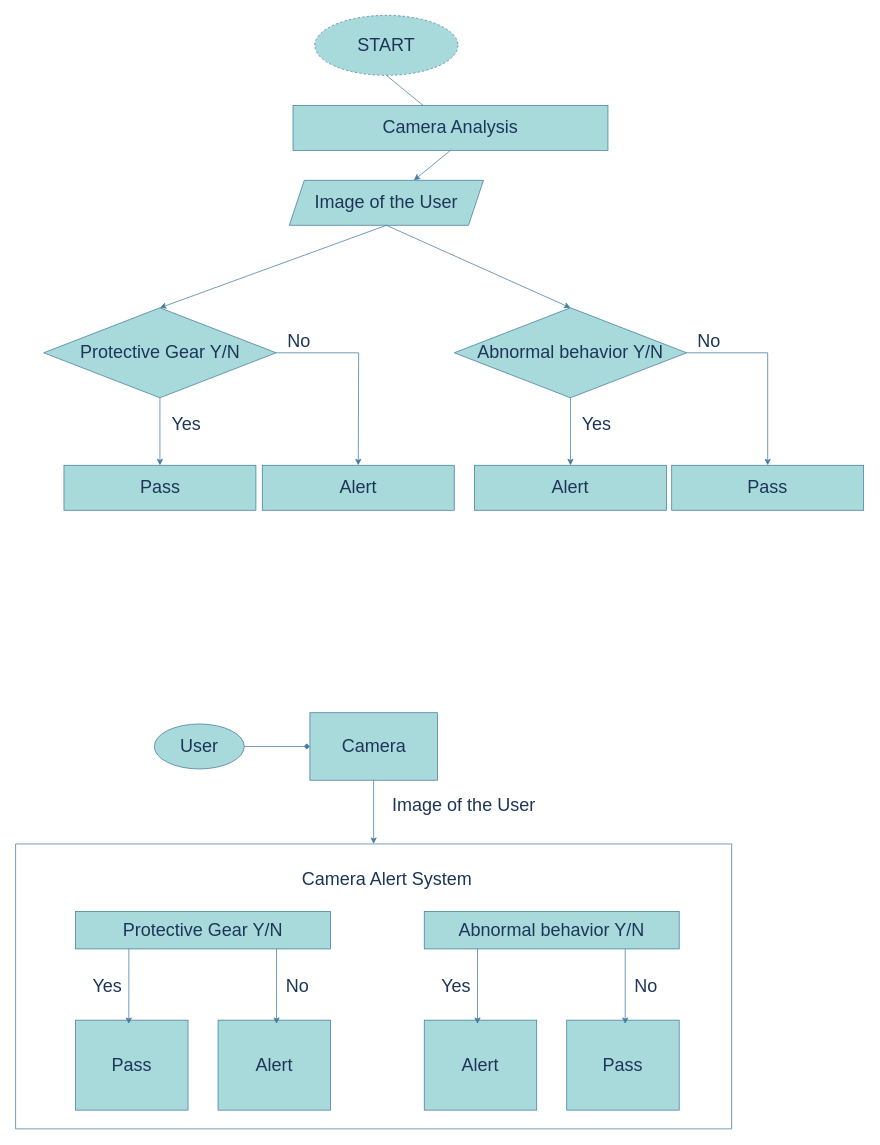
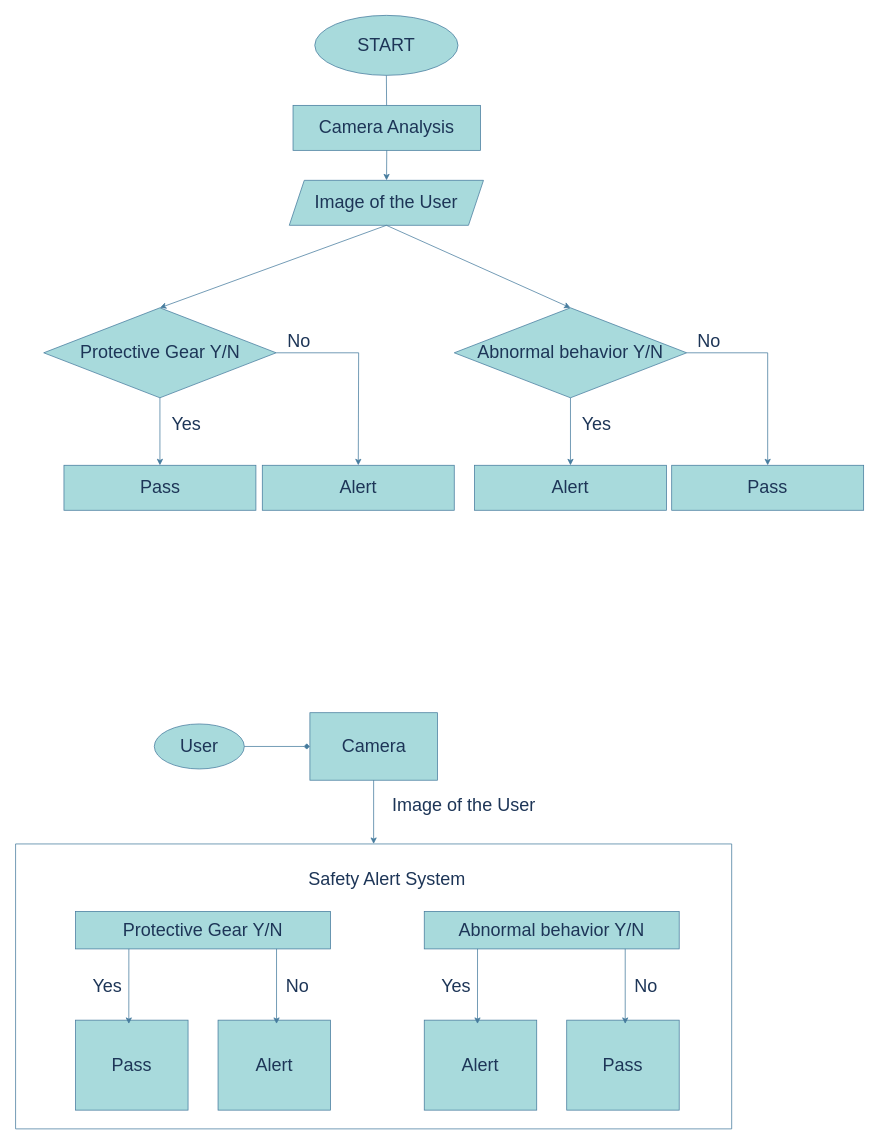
  <mxCell id="0" />
  <mxCell id="1" parent="0" />
  <mxCell id="2" value="User" style="ellipse;whiteSpace=wrap;html=1;fontSize=24;fillColor=#A8DADC;strokeColor=#457B9D;fontColor=#1D3557;" parent="1" vertex="1"><mxGeometry x="205" y="965" width="120" height="60" as="geometry" /></mxCell>
  <mxCell id="3" value="Camera" style="rounded=0;whiteSpace=wrap;html=1;fontSize=24;fillColor=#A8DADC;strokeColor=#457B9D;fontColor=#1D3557;" parent="1" vertex="1"><mxGeometry x="412.5" y="950" width="170" height="90" as="geometry" /></mxCell>
  <mxCell id="4" value="" style="endArrow=diamond;html=1;rounded=0;fontSize=24;exitX=1;exitY=0.5;exitDx=0;exitDy=0;entryX=0;entryY=0.5;entryDx=0;entryDy=0;labelBackgroundColor=#F1FAEE;strokeColor=#457B9D;fontColor=#1D3557;" parent="1" source="2" target="3" edge="1"><mxGeometry width="50" height="50" relative="1" as="geometry"><mxPoint x="246" y="1295" as="sourcePoint" /><mxPoint x="296" y="1245" as="targetPoint" /></mxGeometry></mxCell>
  <mxCell id="5" value="" style="endArrow=classic;html=1;rounded=0;fontSize=24;exitX=0.5;exitY=1;exitDx=0;exitDy=0;entryX=0.5;entryY=0;entryDx=0;entryDy=0;labelBackgroundColor=#F1FAEE;strokeColor=#457B9D;fontColor=#1D3557;" parent="1" source="3" target="6" edge="1"><mxGeometry width="50" height="50" relative="1" as="geometry"><mxPoint x="246" y="1295" as="sourcePoint" /><mxPoint x="170.88" y="1166.08" as="targetPoint" /></mxGeometry></mxCell>
  <mxCell id="6" value="" style="swimlane;startSize=0;fontSize=24;rounded=0;fillColor=#A8DADC;strokeColor=#457B9D;fontColor=#1D3557;" parent="1" vertex="1"><mxGeometry x="20" y="1125" width="955" height="380" as="geometry" /></mxCell>
- <mxCell id="7" value="&lt;font style=&quot;font-size: 24px;&quot;&gt;Camera Alert System&lt;/font&gt;" style="text;html=1;align=center;verticalAlign=middle;resizable=0;points=[];autosize=1;strokeColor=none;fillColor=none;fontSize=24;rounded=0;fontColor=#1D3557;" parent="6" vertex="1"><mxGeometry x="385" y="32" width="220" height="30" as="geometry" /></mxCell>
+ <mxCell id="7" value="&lt;font style=&quot;font-size: 24px;&quot;&gt;Safety Alert System&lt;/font&gt;" style="text;html=1;align=center;verticalAlign=middle;resizable=0;points=[];autosize=1;strokeColor=none;fillColor=none;fontSize=24;rounded=0;fontColor=#1D3557;" parent="6" vertex="1"><mxGeometry x="385" y="32" width="220" height="30" as="geometry" /></mxCell>
  <mxCell id="8" value="Alert" style="rounded=0;whiteSpace=wrap;html=1;fontSize=24;fillColor=#A8DADC;strokeColor=#457B9D;fontColor=#1D3557;" parent="6" vertex="1"><mxGeometry x="270" y="235" width="150" height="120" as="geometry" /></mxCell>
  <mxCell id="9" value="Protective Gear Y/N" style="rounded=0;whiteSpace=wrap;html=1;fontSize=24;fillColor=#A8DADC;strokeColor=#457B9D;fontColor=#1D3557;" parent="6" vertex="1"><mxGeometry x="80" y="90" width="340" height="50" as="geometry" /></mxCell>
  <mxCell id="10" value="Pass" style="rounded=0;whiteSpace=wrap;html=1;fontSize=24;fillColor=#A8DADC;strokeColor=#457B9D;fontColor=#1D3557;" parent="6" vertex="1"><mxGeometry x="80" y="235" width="150" height="120" as="geometry" /></mxCell>
  <mxCell id="11" value="" style="endArrow=classic;html=1;rounded=0;fontSize=24;labelBackgroundColor=#F1FAEE;strokeColor=#457B9D;fontColor=#1D3557;" parent="6" edge="1"><mxGeometry width="50" height="50" relative="1" as="geometry"><mxPoint x="348" y="140" as="sourcePoint" /><mxPoint x="348" y="240" as="targetPoint" /></mxGeometry></mxCell>
  <mxCell id="12" value="No" style="text;html=1;strokeColor=none;fillColor=none;align=center;verticalAlign=middle;whiteSpace=wrap;rounded=0;fontSize=24;fontColor=#1D3557;" parent="6" vertex="1"><mxGeometry x="346" y="175" width="60" height="30" as="geometry" /></mxCell>
  <mxCell id="13" value="" style="endArrow=classic;html=1;rounded=0;fontSize=24;exitX=0.209;exitY=1;exitDx=0;exitDy=0;exitPerimeter=0;labelBackgroundColor=#F1FAEE;strokeColor=#457B9D;fontColor=#1D3557;" parent="6" source="9" edge="1"><mxGeometry width="50" height="50" relative="1" as="geometry"><mxPoint x="226" y="170" as="sourcePoint" /><mxPoint x="151" y="240" as="targetPoint" /></mxGeometry></mxCell>
  <mxCell id="14" value="Yes&amp;nbsp;" style="text;html=1;strokeColor=none;fillColor=none;align=center;verticalAlign=middle;whiteSpace=wrap;rounded=0;fontSize=24;fontColor=#1D3557;" parent="6" vertex="1"><mxGeometry x="96" y="175" width="60" height="30" as="geometry" /></mxCell>
  <mxCell id="15" value="Pass" style="rounded=0;whiteSpace=wrap;html=1;fontSize=24;fillColor=#A8DADC;strokeColor=#457B9D;fontColor=#1D3557;" parent="6" vertex="1"><mxGeometry x="735" y="235" width="150" height="120" as="geometry" /></mxCell>
  <mxCell id="16" value="Abnormal behavior Y/N" style="rounded=0;whiteSpace=wrap;html=1;fontSize=24;fillColor=#A8DADC;strokeColor=#457B9D;fontColor=#1D3557;" parent="6" vertex="1"><mxGeometry x="545" y="90" width="340" height="50" as="geometry" /></mxCell>
  <mxCell id="17" value="Alert" style="rounded=0;whiteSpace=wrap;html=1;fontSize=24;fillColor=#A8DADC;strokeColor=#457B9D;fontColor=#1D3557;" parent="6" vertex="1"><mxGeometry x="545" y="235" width="150" height="120" as="geometry" /></mxCell>
  <mxCell id="18" value="" style="endArrow=classic;html=1;rounded=0;fontSize=24;labelBackgroundColor=#F1FAEE;strokeColor=#457B9D;fontColor=#1D3557;" parent="6" edge="1"><mxGeometry width="50" height="50" relative="1" as="geometry"><mxPoint x="813" y="140" as="sourcePoint" /><mxPoint x="813" y="240" as="targetPoint" /></mxGeometry></mxCell>
  <mxCell id="19" value="No" style="text;html=1;strokeColor=none;fillColor=none;align=center;verticalAlign=middle;whiteSpace=wrap;rounded=0;fontSize=24;fontColor=#1D3557;" parent="6" vertex="1"><mxGeometry x="811" y="175" width="60" height="30" as="geometry" /></mxCell>
  <mxCell id="20" value="" style="endArrow=classic;html=1;rounded=0;fontSize=24;exitX=0.209;exitY=1;exitDx=0;exitDy=0;exitPerimeter=0;labelBackgroundColor=#F1FAEE;strokeColor=#457B9D;fontColor=#1D3557;" parent="6" source="16" edge="1"><mxGeometry width="50" height="50" relative="1" as="geometry"><mxPoint x="506" y="-975" as="sourcePoint" /><mxPoint x="616" y="240" as="targetPoint" /></mxGeometry></mxCell>
  <mxCell id="21" value="Yes&amp;nbsp;" style="text;html=1;strokeColor=none;fillColor=none;align=center;verticalAlign=middle;whiteSpace=wrap;rounded=0;fontSize=24;fontColor=#1D3557;" parent="6" vertex="1"><mxGeometry x="561" y="175" width="60" height="30" as="geometry" /></mxCell>
  <mxCell id="22" value="Image of the User" style="text;html=1;strokeColor=none;fillColor=none;align=center;verticalAlign=middle;whiteSpace=wrap;rounded=0;fontSize=24;fontColor=#1D3557;" parent="1" vertex="1"><mxGeometry x="465" y="1059" width="306" height="30" as="geometry" /></mxCell>
  <mxCell id="23" value="Image of the User" style="shape=parallelogram;perimeter=parallelogramPerimeter;whiteSpace=wrap;html=1;fixedSize=1;fontSize=24;rounded=0;fillColor=#A8DADC;strokeColor=#457B9D;fontColor=#1D3557;" parent="1" vertex="1"><mxGeometry x="385" y="240" width="259" height="60" as="geometry" /></mxCell>
- <mxCell id="24" value="START" style="ellipse;whiteSpace=wrap;html=1;fontSize=24;rounded=0;fillColor=#A8DADC;strokeColor=#457B9D;fontColor=#1D3557;dashed=1;" parent="1" vertex="1"><mxGeometry x="419" y="20" width="191" height="80" as="geometry" /></mxCell>
- <mxCell id="25" value="Camera Analysis" style="rounded=0;whiteSpace=wrap;html=1;fontSize=24;fillColor=#A8DADC;strokeColor=#457B9D;fontColor=#1D3557;" parent="1" vertex="1"><mxGeometry x="390" y="140" width="420" height="60" as="geometry" /></mxCell>
+ <mxCell id="24" value="START" style="ellipse;whiteSpace=wrap;html=1;fontSize=24;rounded=0;fillColor=#A8DADC;strokeColor=#457B9D;fontColor=#1D3557;" parent="1" vertex="1"><mxGeometry x="419" y="20" width="191" height="80" as="geometry" /></mxCell>
+ <mxCell id="25" value="Camera Analysis" style="rounded=0;whiteSpace=wrap;html=1;fontSize=24;fillColor=#A8DADC;strokeColor=#457B9D;fontColor=#1D3557;" parent="1" vertex="1"><mxGeometry x="390" y="140" width="250" height="60" as="geometry" /></mxCell>
  <mxCell id="26" value="Protective Gear Y/N" style="rhombus;whiteSpace=wrap;html=1;fontSize=24;rounded=0;fillColor=#A8DADC;strokeColor=#457B9D;fontColor=#1D3557;" parent="1" vertex="1"><mxGeometry x="57.5" y="410" width="310" height="120" as="geometry" /></mxCell>
  <mxCell id="27" value="" style="endArrow=classic;html=1;rounded=0;fontSize=24;exitX=1;exitY=0.5;exitDx=0;exitDy=0;entryX=0.5;entryY=0;entryDx=0;entryDy=0;labelBackgroundColor=#F1FAEE;strokeColor=#457B9D;fontColor=#1D3557;" parent="1" source="26" target="42" edge="1"><mxGeometry width="50" height="50" relative="1" as="geometry"><mxPoint x="307.5" y="470" as="sourcePoint" /><mxPoint x="497.5" y="620" as="targetPoint" /><Array as="points"><mxPoint x="477.5" y="470" /></Array></mxGeometry></mxCell>
  <mxCell id="28" value="" style="endArrow=classic;html=1;rounded=0;fontSize=24;exitX=0.5;exitY=1;exitDx=0;exitDy=0;entryX=0.5;entryY=0;entryDx=0;entryDy=0;labelBackgroundColor=#F1FAEE;strokeColor=#457B9D;fontColor=#1D3557;" parent="1" source="26" edge="1"><mxGeometry width="50" height="50" relative="1" as="geometry"><mxPoint x="337.5" y="570" as="sourcePoint" /><mxPoint x="212.5" y="620" as="targetPoint" /></mxGeometry></mxCell>
  <mxCell id="29" value="" style="endArrow=none;html=1;rounded=0;fontSize=24;exitX=0.5;exitY=1;exitDx=0;exitDy=0;labelBackgroundColor=#F1FAEE;strokeColor=#457B9D;fontColor=#1D3557;" parent="1" source="24" target="25" edge="1"><mxGeometry width="50" height="50" relative="1" as="geometry"><mxPoint x="640" y="300" as="sourcePoint" /><mxPoint x="690" y="250" as="targetPoint" /></mxGeometry></mxCell>
  <mxCell id="30" value="" style="endArrow=classic;html=1;rounded=0;fontSize=24;exitX=0.5;exitY=1;exitDx=0;exitDy=0;labelBackgroundColor=#F1FAEE;strokeColor=#457B9D;fontColor=#1D3557;" parent="1" source="25" target="23" edge="1"><mxGeometry width="50" height="50" relative="1" as="geometry"><mxPoint x="640" y="300" as="sourcePoint" /><mxPoint x="690" y="250" as="targetPoint" /></mxGeometry></mxCell>
  <mxCell id="31" value="" style="endArrow=classic;html=1;rounded=0;fontSize=24;entryX=0.5;entryY=0;entryDx=0;entryDy=0;exitX=0.5;exitY=1;exitDx=0;exitDy=0;labelBackgroundColor=#F1FAEE;strokeColor=#457B9D;fontColor=#1D3557;" parent="1" source="23" target="26" edge="1"><mxGeometry width="50" height="50" relative="1" as="geometry"><mxPoint x="515" y="300" as="sourcePoint" /><mxPoint x="149" y="390" as="targetPoint" /></mxGeometry></mxCell>
  <mxCell id="32" value="No" style="text;html=1;strokeColor=none;fillColor=none;align=center;verticalAlign=middle;whiteSpace=wrap;rounded=0;fontSize=24;fontColor=#1D3557;" parent="1" vertex="1"><mxGeometry x="367.5" y="440" width="60" height="30" as="geometry" /></mxCell>
  <mxCell id="33" value="Yes" style="text;html=1;strokeColor=none;fillColor=none;align=center;verticalAlign=middle;whiteSpace=wrap;rounded=0;fontSize=24;fontColor=#1D3557;" parent="1" vertex="1"><mxGeometry x="217.5" y="550" width="60" height="30" as="geometry" /></mxCell>
  <mxCell id="34" value="Abnormal behavior Y/N" style="rhombus;whiteSpace=wrap;html=1;fontSize=24;rounded=0;fillColor=#A8DADC;strokeColor=#457B9D;fontColor=#1D3557;" parent="1" vertex="1"><mxGeometry x="605" y="410" width="310" height="120" as="geometry" /></mxCell>
  <mxCell id="35" value="Alert" style="rounded=0;whiteSpace=wrap;html=1;fontSize=24;fillColor=#A8DADC;strokeColor=#457B9D;fontColor=#1D3557;" parent="1" vertex="1"><mxGeometry x="632" y="620" width="256" height="60" as="geometry" /></mxCell>
  <mxCell id="36" value="" style="endArrow=classic;html=1;rounded=0;fontSize=24;exitX=1;exitY=0.5;exitDx=0;exitDy=0;entryX=0.5;entryY=0;entryDx=0;entryDy=0;labelBackgroundColor=#F1FAEE;strokeColor=#457B9D;fontColor=#1D3557;" parent="1" source="34" target="43" edge="1"><mxGeometry width="50" height="50" relative="1" as="geometry"><mxPoint x="885" y="570" as="sourcePoint" /><mxPoint x="1080" y="620" as="targetPoint" /><Array as="points"><mxPoint x="1023" y="470" /></Array></mxGeometry></mxCell>
  <mxCell id="37" value="" style="endArrow=classic;html=1;rounded=0;fontSize=24;exitX=0.5;exitY=1;exitDx=0;exitDy=0;entryX=0.5;entryY=0;entryDx=0;entryDy=0;labelBackgroundColor=#F1FAEE;strokeColor=#457B9D;fontColor=#1D3557;" parent="1" source="34" target="35" edge="1"><mxGeometry width="50" height="50" relative="1" as="geometry"><mxPoint x="885" y="570" as="sourcePoint" /><mxPoint x="935" y="520" as="targetPoint" /></mxGeometry></mxCell>
  <mxCell id="38" value="No" style="text;html=1;strokeColor=none;fillColor=none;align=center;verticalAlign=middle;whiteSpace=wrap;rounded=0;fontSize=24;fontColor=#1D3557;" parent="1" vertex="1"><mxGeometry x="915" y="440" width="60" height="30" as="geometry" /></mxCell>
  <mxCell id="39" value="Yes" style="text;html=1;strokeColor=none;fillColor=none;align=center;verticalAlign=middle;whiteSpace=wrap;rounded=0;fontSize=24;fontColor=#1D3557;" parent="1" vertex="1"><mxGeometry x="765" y="550" width="60" height="30" as="geometry" /></mxCell>
  <mxCell id="40" value="" style="endArrow=classic;html=1;fontSize=24;entryX=0.5;entryY=0;entryDx=0;entryDy=0;exitX=0.5;exitY=1;exitDx=0;exitDy=0;rounded=0;labelBackgroundColor=#F1FAEE;strokeColor=#457B9D;fontColor=#1D3557;" parent="1" source="23" target="34" edge="1"><mxGeometry width="50" height="50" relative="1" as="geometry"><mxPoint x="515" y="300" as="sourcePoint" /><mxPoint x="915" y="420" as="targetPoint" /></mxGeometry></mxCell>
  <mxCell id="41" value="Pass" style="rounded=0;whiteSpace=wrap;html=1;fontSize=24;fillColor=#A8DADC;strokeColor=#457B9D;fontColor=#1D3557;" parent="1" vertex="1"><mxGeometry x="84.5" y="620" width="256" height="60" as="geometry" /></mxCell>
  <mxCell id="42" value="Alert" style="rounded=0;whiteSpace=wrap;html=1;fontSize=24;fillColor=#A8DADC;strokeColor=#457B9D;fontColor=#1D3557;" parent="1" vertex="1"><mxGeometry x="349" y="620" width="256" height="60" as="geometry" /></mxCell>
  <mxCell id="43" value="Pass" style="rounded=0;whiteSpace=wrap;html=1;fontSize=24;fillColor=#A8DADC;strokeColor=#457B9D;fontColor=#1D3557;" parent="1" vertex="1"><mxGeometry x="895" y="620" width="256" height="60" as="geometry" /></mxCell>
